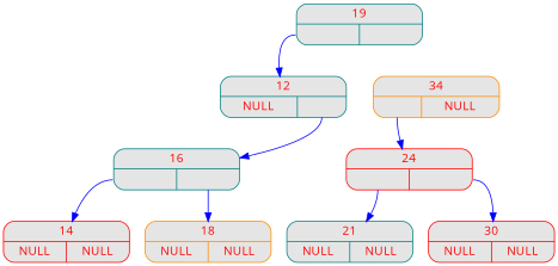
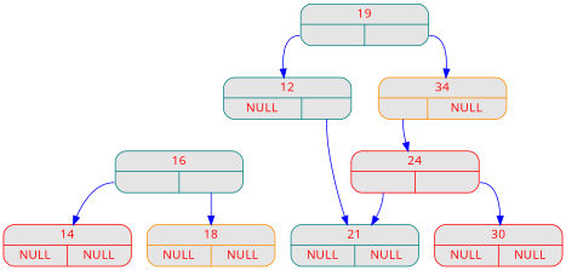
  digraph {
    fontname="Open Sans"
    node [color=teal fillcolor=grey90 fontcolor=red fontname="Open Sans" fontsize=14 shape=record style="rounded, filled"]
    edge [color=blue fontname="Open Sans" tailport=g]
    n1 [label="{<c> 19 | { <g> | <d>}}" width=2]
    n2 [label="{<c> 12 | { <g> NULL | <d>}}" width=2]
    n3 [color=darkorange label="{<c> 34 | { <g> | <d> NULL}}" width=2]
    n4 [label="{<c> 16 | { <g> | <d>}}" width=2]
    n5 [color=red label="{<c> 24 | { <g> | <d>}}" width=2]
    n6 [color=red label="{<c> 14 | { <g> NULL | <d> NULL}}" width=2]
    n7 [color=darkorange label="{<c> 18 | { <g> NULL | <d> NULL}}" width=2]
    n8 [label="{<c> 21 | { <g> NULL | <d> NULL}}" width=2]
    n9 [color=red label="{<c> 30 | { <g> NULL | <d> NULL}}" width=2]
    n1 -> n2
-   n2 -> n4 [tailport=d]
+   n1 -> n3 [tailport=d]
+   n2 -> n8 [tailport=d]
    n3 -> n5
    n4 -> n6
    n4 -> n7 [tailport=d]
    n5 -> n8
    n5 -> n9 [tailport=d]
  }
